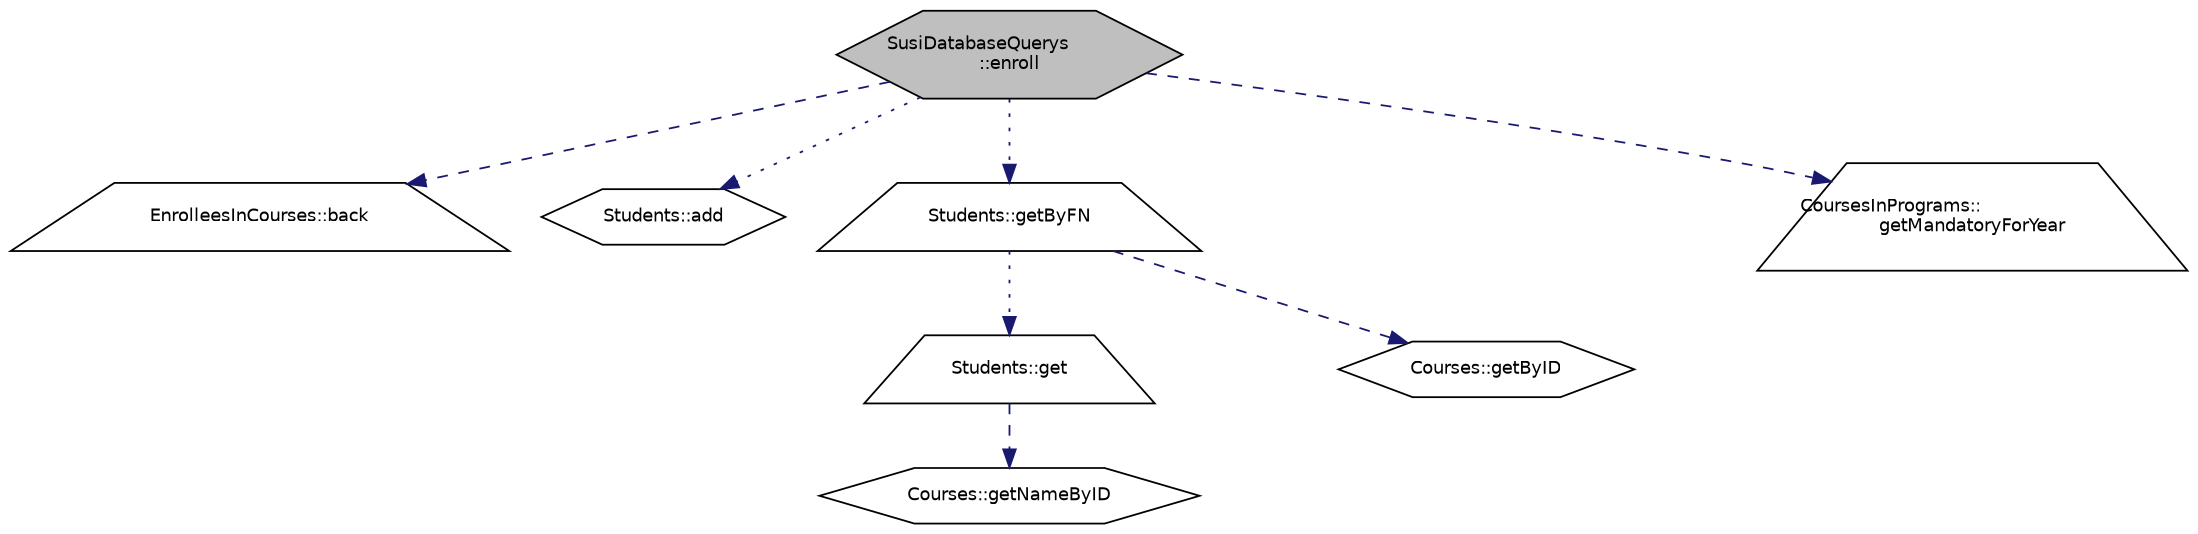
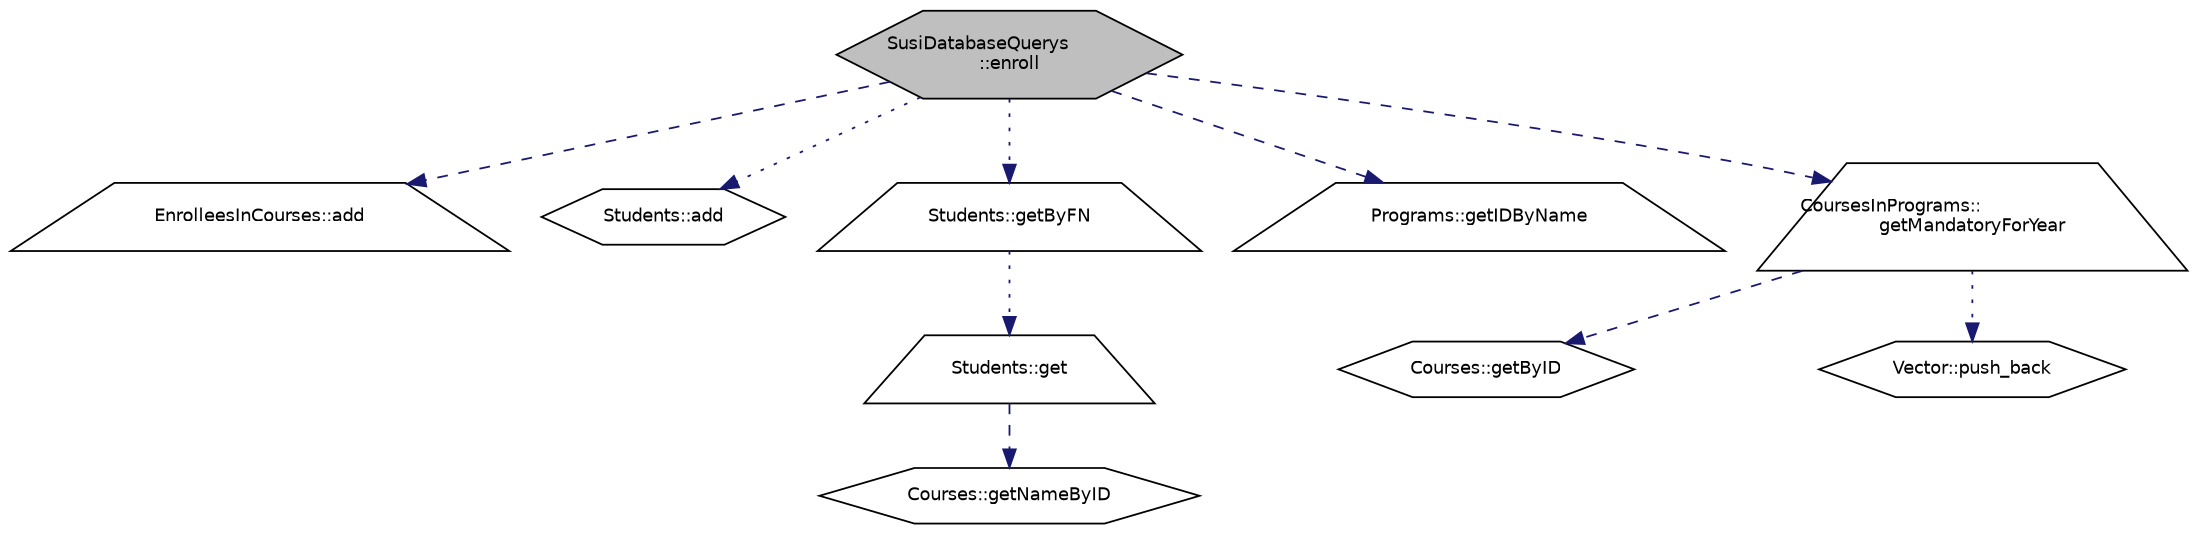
  digraph {
    rankdir=TB
    node [color=black fillcolor=white fontname=Helvetica fontsize=10 shape=hexagon style=filled]
    edge [color=midnightblue fontname=Helvetica fontsize=10 labelfontname=Helvetica labelfontsize=10 style=dashed]
    n1 [fillcolor=grey75 fontcolor=black height=0.2 label="SusiDatabaseQuerys\l::enroll" width=0.4]
-   n2 [height=0.2 label="EnrolleesInCourses::back" shape=trapezium width=0.4]
+   n2 [height=0.2 label="EnrolleesInCourses::add" shape=trapezium width=0.4]
    n3 [height=0.2 label="Students::add" width=0.4]
    n4 [height=0.2 label="Students::getByFN" shape=trapezium width=0.4]
+   n5 [height=0.2 label="Programs::getIDByName" shape=trapezium width=0.4]
    n6 [height=0.2 label="CoursesInPrograms::\lgetMandatoryForYear" shape=trapezium width=0.4]
    n7 [height=0.2 label="Students::get" shape=trapezium width=0.4]
    n8 [height=0.2 label="Courses::getByID" width=0.4]
+   n9 [height=0.2 label="Vector::push_back" width=0.4]
    n10 [height=0.2 label="Courses::getNameByID" width=0.4]
    n1 -> n2
    n1 -> n3 [style=dotted]
    n1 -> n4 [style=dotted]
+   n1 -> n5
    n1 -> n6
    n4 -> n7 [style=dotted]
-   n4 -> n8
+   n6 -> n8
+   n6 -> n9 [style=dotted]
    n7 -> n10
  }
